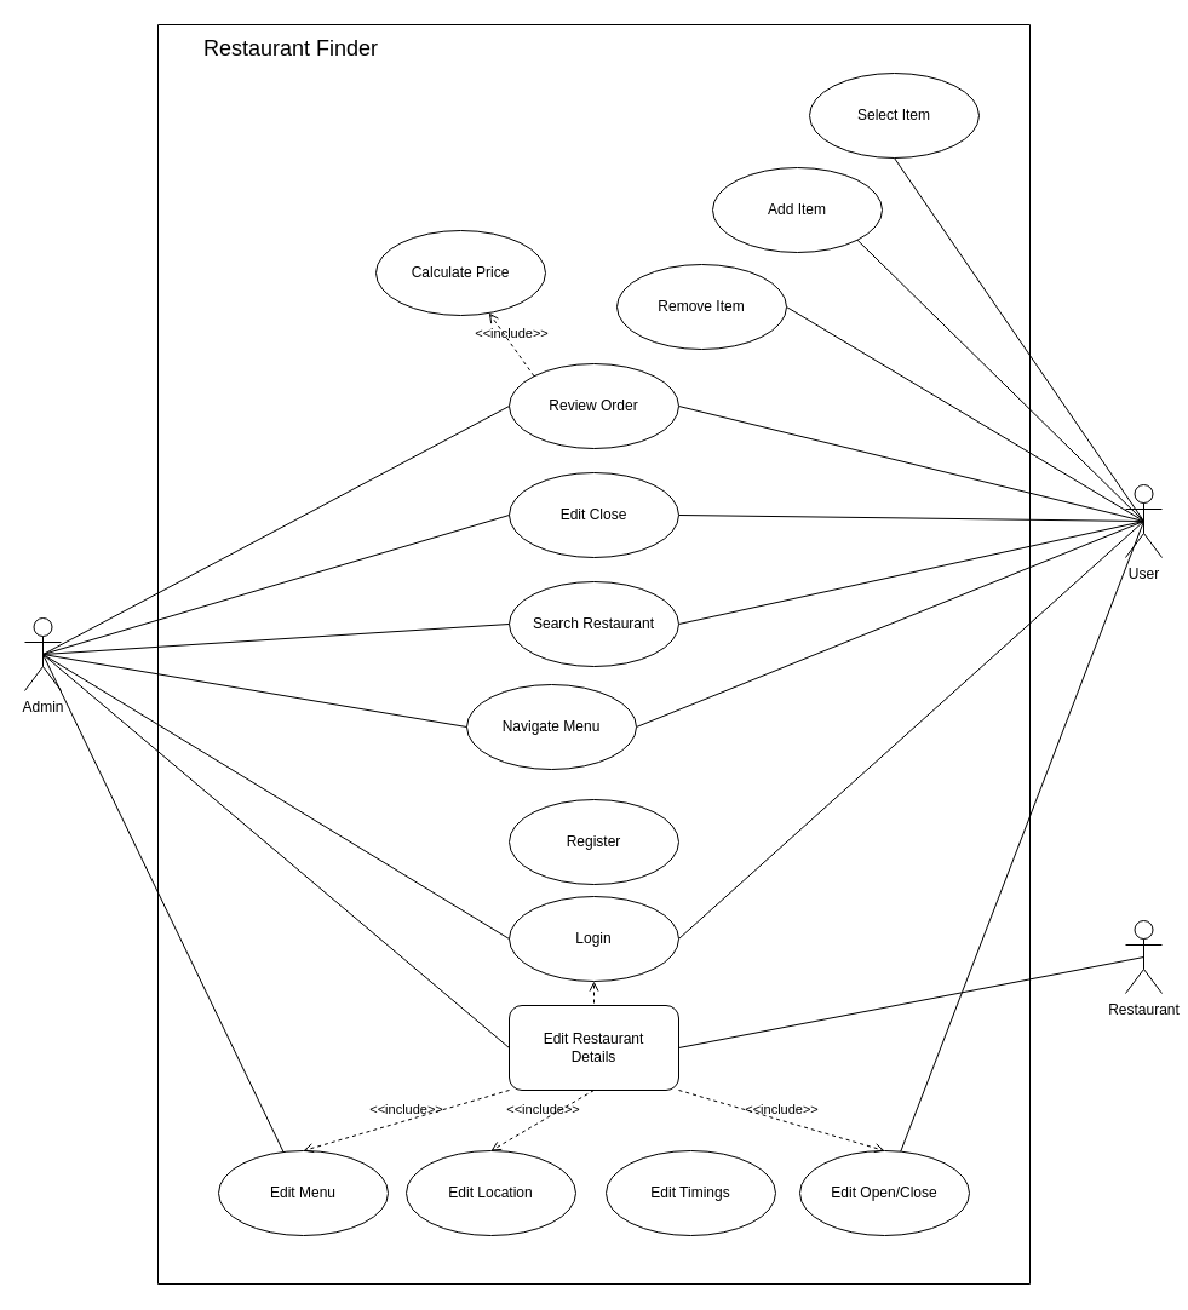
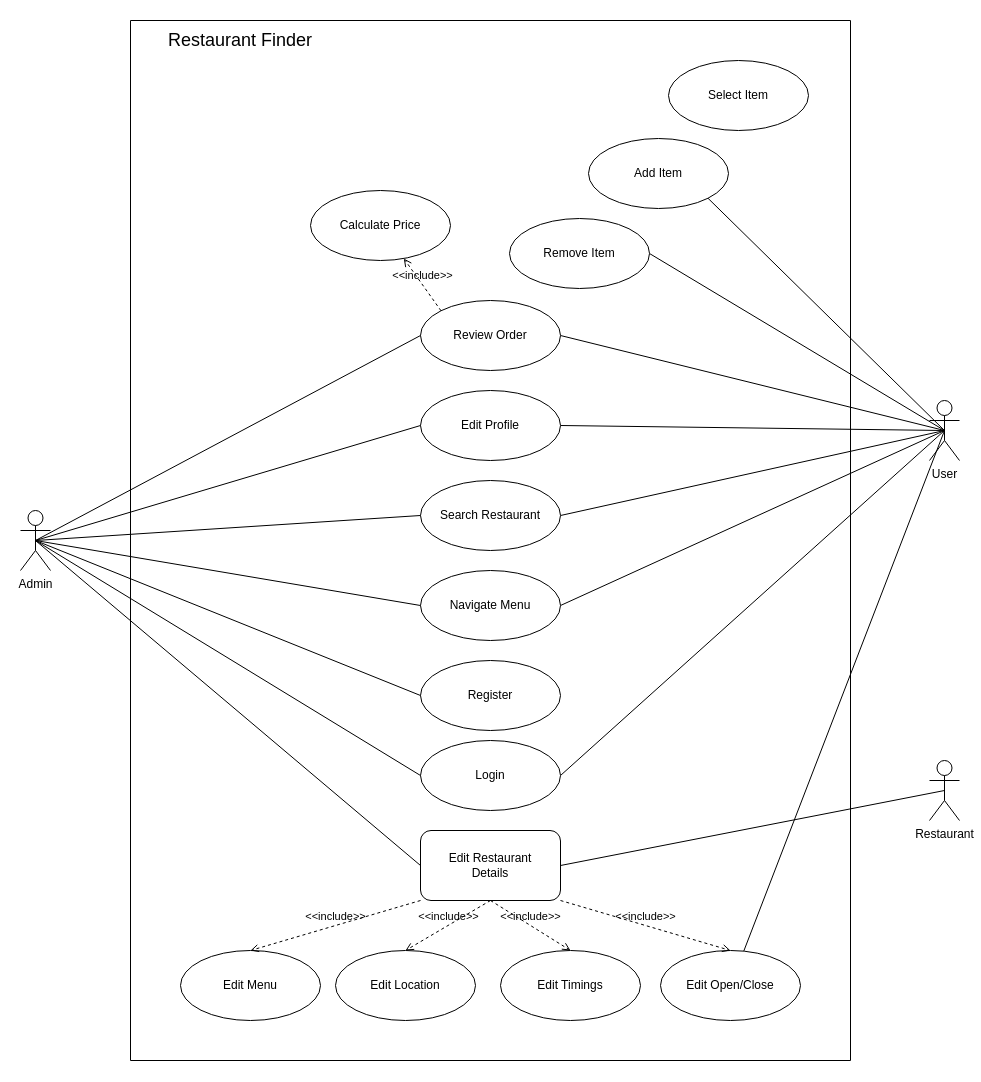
  <mxCell id="0" />
  <mxCell id="1" parent="0" />
- <mxCell id="2" style="rounded=0;orthogonalLoop=1;jettySize=auto;html=1;exitX=0.5;exitY=0.5;exitDx=0;exitDy=0;exitPerimeter=0;entryX=0.5;entryY=1;entryDx=0;entryDy=0;endArrow=none;endFill=0;" edge="1" parent="1" source="11" target="22"><mxGeometry relative="1" as="geometry" /></mxCell>
  <mxCell id="3" style="edgeStyle=none;rounded=0;orthogonalLoop=1;jettySize=auto;html=1;exitX=0.5;exitY=0.5;exitDx=0;exitDy=0;exitPerimeter=0;entryX=1;entryY=1;entryDx=0;entryDy=0;endArrow=none;endFill=0;" edge="1" parent="1" source="11" target="23"><mxGeometry relative="1" as="geometry" /></mxCell>
  <mxCell id="4" style="edgeStyle=none;rounded=0;orthogonalLoop=1;jettySize=auto;html=1;exitX=0.5;exitY=0.5;exitDx=0;exitDy=0;exitPerimeter=0;entryX=1;entryY=0.5;entryDx=0;entryDy=0;endArrow=none;endFill=0;" edge="1" parent="1" source="11" target="24"><mxGeometry relative="1" as="geometry" /></mxCell>
  <mxCell id="5" style="edgeStyle=none;rounded=0;orthogonalLoop=1;jettySize=auto;html=1;exitX=0.5;exitY=0.5;exitDx=0;exitDy=0;exitPerimeter=0;entryX=1;entryY=0.5;entryDx=0;entryDy=0;endArrow=none;endFill=0;" edge="1" parent="1" source="11" target="25"><mxGeometry relative="1" as="geometry" /></mxCell>
  <mxCell id="6" style="edgeStyle=none;rounded=0;orthogonalLoop=1;jettySize=auto;html=1;exitX=0.5;exitY=0.5;exitDx=0;exitDy=0;exitPerimeter=0;entryX=1;entryY=0.5;entryDx=0;entryDy=0;endArrow=none;endFill=0;" edge="1" parent="1" source="11" target="17"><mxGeometry relative="1" as="geometry" /></mxCell>
  <mxCell id="7" style="edgeStyle=none;rounded=0;orthogonalLoop=1;jettySize=auto;html=1;exitX=0.5;exitY=0.5;exitDx=0;exitDy=0;exitPerimeter=0;entryX=1;entryY=0.5;entryDx=0;entryDy=0;endArrow=none;endFill=0;" edge="1" parent="1" source="11" target="18"><mxGeometry relative="1" as="geometry" /></mxCell>
  <mxCell id="8" style="edgeStyle=none;rounded=0;orthogonalLoop=1;jettySize=auto;html=1;exitX=0.5;exitY=0.5;exitDx=0;exitDy=0;exitPerimeter=0;entryX=1;entryY=0.5;entryDx=0;entryDy=0;endArrow=none;endFill=0;" edge="1" parent="1" source="11" target="29"><mxGeometry relative="1" as="geometry" /></mxCell>
  <mxCell id="9" style="edgeStyle=none;rounded=0;orthogonalLoop=1;jettySize=auto;html=1;exitX=0.5;exitY=0.5;exitDx=0;exitDy=0;exitPerimeter=0;endArrow=none;endFill=0;" edge="1" parent="1" source="11" target="21"><mxGeometry relative="1" as="geometry" /></mxCell>
  <mxCell id="10" style="edgeStyle=none;rounded=0;orthogonalLoop=1;jettySize=auto;html=1;exitX=0.5;exitY=0.5;exitDx=0;exitDy=0;exitPerimeter=0;entryX=1;entryY=0.5;entryDx=0;entryDy=0;endArrow=none;endFill=0;" edge="1" parent="1" source="11" target="16"><mxGeometry relative="1" as="geometry" /></mxCell>
  <mxCell id="11" value="User" style="shape=umlActor;verticalLabelPosition=bottom;verticalAlign=top;html=1;outlineConnect=0;" vertex="1" parent="1"><mxGeometry x="929" y="400" width="30" height="60" as="geometry" /></mxCell>
  <mxCell id="12" style="edgeStyle=none;rounded=0;orthogonalLoop=1;jettySize=auto;html=1;exitX=0.5;exitY=0.5;exitDx=0;exitDy=0;exitPerimeter=0;entryX=1;entryY=0.5;entryDx=0;entryDy=0;endArrow=none;endFill=0;" edge="1" parent="1" source="13" target="34"><mxGeometry relative="1" as="geometry" /></mxCell>
  <mxCell id="13" value="Restaurant" style="shape=umlActor;verticalLabelPosition=bottom;verticalAlign=top;html=1;outlineConnect=0;" vertex="1" parent="1"><mxGeometry x="929" y="760" width="30" height="60" as="geometry" /></mxCell>
  <mxCell id="14" value="" style="swimlane;startSize=0;" vertex="1" parent="1"><mxGeometry x="130" y="20" width="720" height="1040" as="geometry"><mxRectangle x="240" y="160" width="50" height="40" as="alternateBounds" /></mxGeometry></mxCell>
  <mxCell id="15" value="Register" style="ellipse;whiteSpace=wrap;html=1;" vertex="1" parent="14"><mxGeometry x="290" y="640" width="140" height="70" as="geometry" /></mxCell>
  <mxCell id="16" value="Login" style="ellipse;whiteSpace=wrap;html=1;" vertex="1" parent="14"><mxGeometry x="290" y="720" width="140" height="70" as="geometry" /></mxCell>
- <mxCell id="17" value="Edit Close" style="ellipse;whiteSpace=wrap;html=1;" vertex="1" parent="14"><mxGeometry x="290" y="370" width="140" height="70" as="geometry" /></mxCell>
+ <mxCell id="17" value="Edit Profile" style="ellipse;whiteSpace=wrap;html=1;" vertex="1" parent="14"><mxGeometry x="290" y="370" width="140" height="70" as="geometry" /></mxCell>
  <mxCell id="18" value="Search Restaurant" style="ellipse;whiteSpace=wrap;html=1;" vertex="1" parent="14"><mxGeometry x="290" y="460" width="140" height="70" as="geometry" /></mxCell>
  <mxCell id="19" value="Edit Timings" style="ellipse;whiteSpace=wrap;html=1;" vertex="1" parent="14"><mxGeometry x="370" y="930" width="140" height="70" as="geometry" /></mxCell>
  <mxCell id="20" value="Edit Location" style="ellipse;whiteSpace=wrap;html=1;" vertex="1" parent="14"><mxGeometry x="205" y="930" width="140" height="70" as="geometry" /></mxCell>
  <mxCell id="21" value="Edit Open/Close" style="ellipse;whiteSpace=wrap;html=1;" vertex="1" parent="14"><mxGeometry x="530" y="930" width="140" height="70" as="geometry" /></mxCell>
  <mxCell id="22" value="Select Item" style="ellipse;whiteSpace=wrap;html=1;" vertex="1" parent="14"><mxGeometry x="538" y="40" width="140" height="70" as="geometry" /></mxCell>
  <mxCell id="23" value="Add Item" style="ellipse;whiteSpace=wrap;html=1;" vertex="1" parent="14"><mxGeometry x="458" y="118" width="140" height="70" as="geometry" /></mxCell>
  <mxCell id="24" value="Remove Item" style="ellipse;whiteSpace=wrap;html=1;" vertex="1" parent="14"><mxGeometry x="379" y="198" width="140" height="70" as="geometry" /></mxCell>
  <mxCell id="25" value="Review Order" style="ellipse;whiteSpace=wrap;html=1;" vertex="1" parent="14"><mxGeometry x="290" y="280" width="140" height="70" as="geometry" /></mxCell>
  <mxCell id="26" value="Calculate Price" style="ellipse;whiteSpace=wrap;html=1;" vertex="1" parent="14"><mxGeometry x="180" y="170" width="140" height="70" as="geometry" /></mxCell>
  <mxCell id="27" value="&amp;lt;&amp;lt;include&amp;gt;&amp;gt;" style="edgeStyle=none;html=1;endArrow=open;verticalAlign=bottom;dashed=1;labelBackgroundColor=none;rounded=0;exitX=0;exitY=0;exitDx=0;exitDy=0;" edge="1" parent="14" source="25" target="26"><mxGeometry width="160" relative="1" as="geometry"><mxPoint x="300" y="30" as="sourcePoint" /><mxPoint x="460" y="30" as="targetPoint" /></mxGeometry></mxCell>
  <mxCell id="28" value="Edit Menu" style="ellipse;whiteSpace=wrap;html=1;" vertex="1" parent="14"><mxGeometry x="50" y="930" width="140" height="70" as="geometry" /></mxCell>
- <mxCell id="29" value="Navigate Menu" style="ellipse;whiteSpace=wrap;html=1;" vertex="1" parent="14"><mxGeometry x="255" y="545" width="140" height="70" as="geometry" /></mxCell>
+ <mxCell id="29" value="Navigate Menu" style="ellipse;whiteSpace=wrap;html=1;" vertex="1" parent="14"><mxGeometry x="290" y="550" width="140" height="70" as="geometry" /></mxCell>
  <mxCell id="30" value="&amp;lt;&amp;lt;include&amp;gt;&amp;gt;" style="edgeStyle=none;html=1;endArrow=open;verticalAlign=bottom;dashed=1;labelBackgroundColor=none;rounded=0;entryX=0.5;entryY=0;entryDx=0;entryDy=0;startArrow=none;exitX=0.5;exitY=1;exitDx=0;exitDy=0;" edge="1" parent="14" source="34" target="20"><mxGeometry width="160" relative="1" as="geometry"><mxPoint x="370" y="850" as="sourcePoint" /><mxPoint x="530" y="760" as="targetPoint" /></mxGeometry></mxCell>
- <mxCell id="31" value="&amp;lt;&amp;lt;include&amp;gt;&amp;gt;" style="edgeStyle=none;html=1;endArrow=open;verticalAlign=bottom;dashed=1;labelBackgroundColor=none;rounded=0;exitX=0.5;exitY=1;exitDx=0;exitDy=0;" edge="1" parent="14" source="34" target="16"><mxGeometry width="160" relative="1" as="geometry"><mxPoint x="390" y="930" as="sourcePoint" /><mxPoint x="550" y="930" as="targetPoint" /></mxGeometry></mxCell>
+ <mxCell id="31" value="&amp;lt;&amp;lt;include&amp;gt;&amp;gt;" style="edgeStyle=none;html=1;endArrow=open;verticalAlign=bottom;dashed=1;labelBackgroundColor=none;rounded=0;exitX=0.5;exitY=1;exitDx=0;exitDy=0;entryX=0.5;entryY=0;entryDx=0;entryDy=0;" edge="1" parent="14" source="34" target="19"><mxGeometry width="160" relative="1" as="geometry"><mxPoint x="390" y="930" as="sourcePoint" /><mxPoint x="550" y="930" as="targetPoint" /></mxGeometry></mxCell>
  <mxCell id="32" value="&amp;lt;&amp;lt;include&amp;gt;&amp;gt;" style="edgeStyle=none;html=1;endArrow=open;verticalAlign=bottom;dashed=1;labelBackgroundColor=none;rounded=0;exitX=1;exitY=1;exitDx=0;exitDy=0;entryX=0.5;entryY=0;entryDx=0;entryDy=0;" edge="1" parent="14" source="34" target="21"><mxGeometry width="160" relative="1" as="geometry"><mxPoint x="547.503" y="814.251" as="sourcePoint" /><mxPoint x="540" y="770" as="targetPoint" /></mxGeometry></mxCell>
  <mxCell id="33" value="&amp;lt;&amp;lt;include&amp;gt;&amp;gt;" style="edgeStyle=none;html=1;endArrow=open;verticalAlign=bottom;dashed=1;labelBackgroundColor=none;rounded=0;entryX=0.5;entryY=0;entryDx=0;entryDy=0;exitX=0;exitY=1;exitDx=0;exitDy=0;" edge="1" parent="14" target="28" source="34"><mxGeometry width="160" relative="1" as="geometry"><mxPoint x="320" y="910" as="sourcePoint" /><mxPoint x="575" y="836" as="targetPoint" /></mxGeometry></mxCell>
  <mxCell id="34" value="Edit Restaurant &lt;br&gt;Details" style="whiteSpace=wrap;html=1;rounded=1;" vertex="1" parent="14"><mxGeometry x="290" y="810" width="140" height="70" as="geometry" /></mxCell>
  <mxCell id="35" value="&lt;font style=&quot;font-size: 18px&quot;&gt;Restaurant Finder&lt;/font&gt;" style="text;html=1;strokeColor=none;fillColor=none;align=center;verticalAlign=middle;whiteSpace=wrap;rounded=0;" vertex="1" parent="14"><mxGeometry x="20" width="180" height="40" as="geometry" /></mxCell>
  <mxCell id="36" style="edgeStyle=none;rounded=0;orthogonalLoop=1;jettySize=auto;html=1;exitX=0.5;exitY=0.5;exitDx=0;exitDy=0;exitPerimeter=0;entryX=0;entryY=0.5;entryDx=0;entryDy=0;endArrow=none;endFill=0;" edge="1" parent="1" source="43" target="25"><mxGeometry relative="1" as="geometry" /></mxCell>
  <mxCell id="37" style="edgeStyle=none;rounded=0;orthogonalLoop=1;jettySize=auto;html=1;exitX=0.5;exitY=0.5;exitDx=0;exitDy=0;exitPerimeter=0;entryX=0;entryY=0.5;entryDx=0;entryDy=0;endArrow=none;endFill=0;" edge="1" parent="1" source="43" target="17"><mxGeometry relative="1" as="geometry" /></mxCell>
  <mxCell id="38" style="edgeStyle=none;rounded=0;orthogonalLoop=1;jettySize=auto;html=1;exitX=0.5;exitY=0.5;exitDx=0;exitDy=0;exitPerimeter=0;entryX=0;entryY=0.5;entryDx=0;entryDy=0;endArrow=none;endFill=0;" edge="1" parent="1" source="43" target="18"><mxGeometry relative="1" as="geometry" /></mxCell>
  <mxCell id="39" style="edgeStyle=none;rounded=0;orthogonalLoop=1;jettySize=auto;html=1;exitX=0.5;exitY=0.5;exitDx=0;exitDy=0;exitPerimeter=0;entryX=0;entryY=0.5;entryDx=0;entryDy=0;endArrow=none;endFill=0;" edge="1" parent="1" source="43" target="29"><mxGeometry relative="1" as="geometry" /></mxCell>
- <mxCell id="40" style="edgeStyle=none;rounded=0;orthogonalLoop=1;jettySize=auto;html=1;exitX=0.5;exitY=0.5;exitDx=0;exitDy=0;exitPerimeter=0;endArrow=none;endFill=0;" edge="1" parent="1" source="43" target="28"><mxGeometry relative="1" as="geometry" /></mxCell>
+ <mxCell id="40" style="edgeStyle=none;rounded=0;orthogonalLoop=1;jettySize=auto;html=1;exitX=0.5;exitY=0.5;exitDx=0;exitDy=0;exitPerimeter=0;entryX=0;entryY=0.5;entryDx=0;entryDy=0;endArrow=none;endFill=0;" edge="1" parent="1" source="43" target="15"><mxGeometry relative="1" as="geometry" /></mxCell>
  <mxCell id="41" style="edgeStyle=none;rounded=0;orthogonalLoop=1;jettySize=auto;html=1;exitX=0.5;exitY=0.5;exitDx=0;exitDy=0;exitPerimeter=0;entryX=0;entryY=0.5;entryDx=0;entryDy=0;endArrow=none;endFill=0;" edge="1" parent="1" source="43" target="16"><mxGeometry relative="1" as="geometry" /></mxCell>
  <mxCell id="42" style="edgeStyle=none;rounded=0;orthogonalLoop=1;jettySize=auto;html=1;exitX=0.5;exitY=0.5;exitDx=0;exitDy=0;exitPerimeter=0;entryX=0;entryY=0.5;entryDx=0;entryDy=0;endArrow=none;endFill=0;" edge="1" parent="1" source="43" target="34"><mxGeometry relative="1" as="geometry" /></mxCell>
  <mxCell id="43" value="Admin" style="shape=umlActor;verticalLabelPosition=bottom;verticalAlign=top;html=1;outlineConnect=0;" vertex="1" parent="1"><mxGeometry x="20" y="510" width="30" height="60" as="geometry" /></mxCell>
